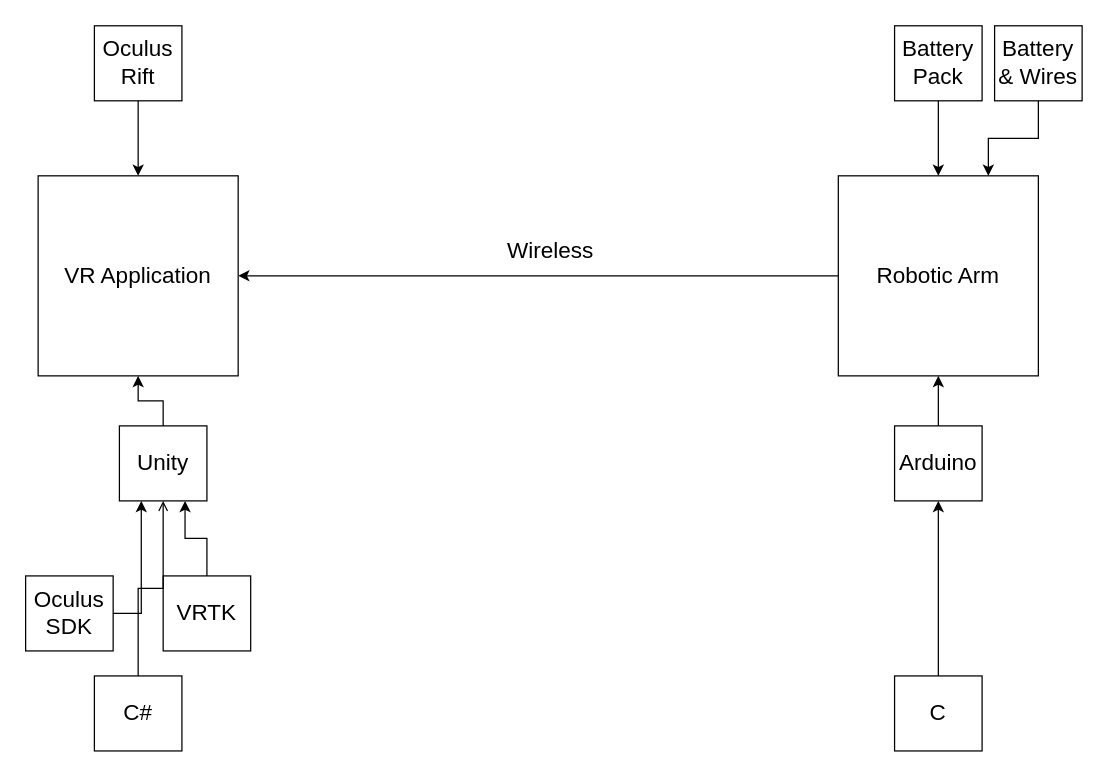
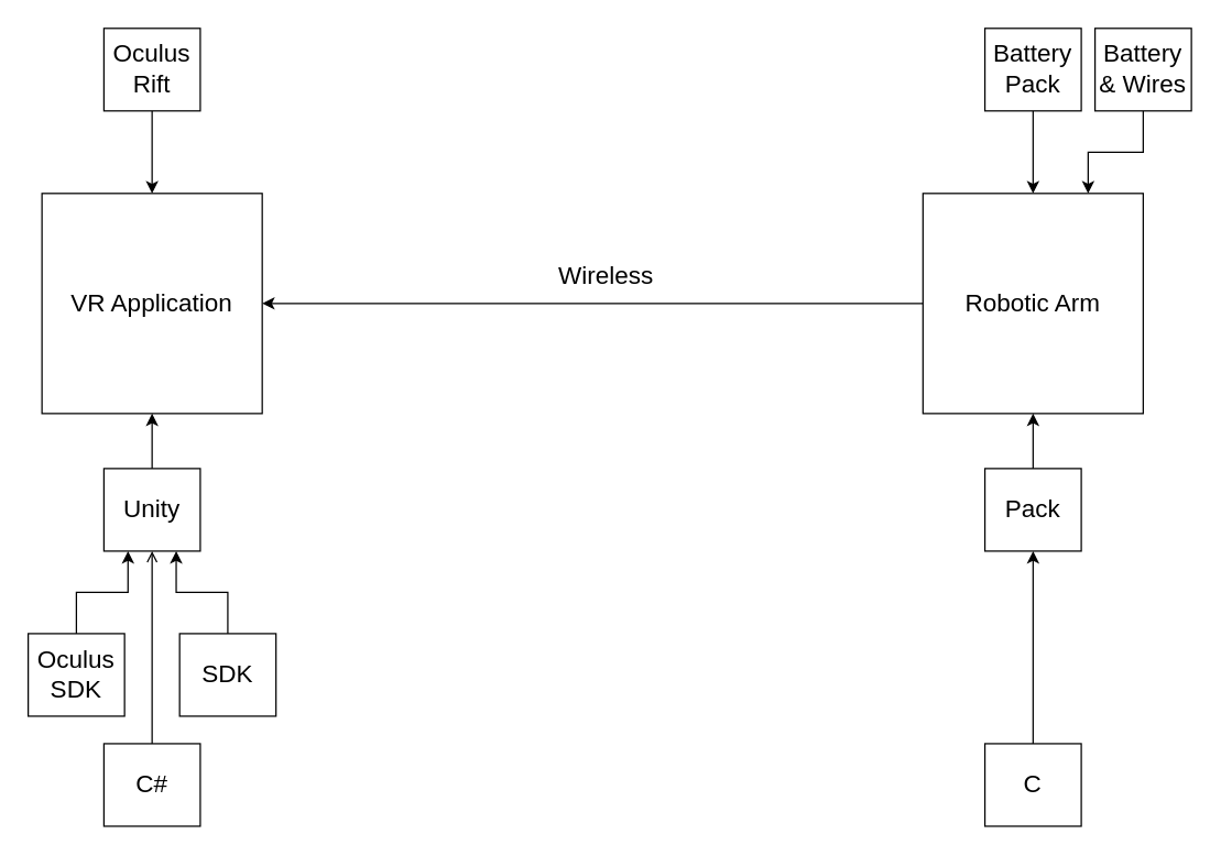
  <mxCell id="0" />
  <mxCell id="1" parent="0" />
  <mxCell id="2" value="&lt;font style=&quot;font-size: 18px&quot;&gt;VR Application&lt;/font&gt;" style="whiteSpace=wrap;html=1;aspect=fixed;" vertex="1" parent="1"><mxGeometry x="30" y="140" width="160" height="160" as="geometry" /></mxCell>
  <mxCell id="3" style="edgeStyle=orthogonalEdgeStyle;rounded=0;orthogonalLoop=1;jettySize=auto;html=1;entryX=1;entryY=0.5;entryDx=0;entryDy=0;" edge="1" parent="1" source="4" target="2"><mxGeometry relative="1" as="geometry" /></mxCell>
  <mxCell id="4" value="&lt;font style=&quot;font-size: 18px&quot;&gt;Robotic Arm&lt;/font&gt;" style="whiteSpace=wrap;html=1;aspect=fixed;" vertex="1" parent="1"><mxGeometry x="670" y="140" width="160" height="160" as="geometry" /></mxCell>
  <mxCell id="5" value="&lt;font style=&quot;font-size: 18px&quot;&gt;Wireless&lt;/font&gt;" style="text;html=1;strokeColor=none;fillColor=none;align=center;verticalAlign=middle;whiteSpace=wrap;rounded=0;" vertex="1" parent="1"><mxGeometry x="419.5" y="190" width="40" height="20" as="geometry" /></mxCell>
  <mxCell id="6" style="edgeStyle=orthogonalEdgeStyle;rounded=0;orthogonalLoop=1;jettySize=auto;html=1;entryX=0.5;entryY=1;entryDx=0;entryDy=0;" edge="1" parent="1" source="7" target="2"><mxGeometry relative="1" as="geometry" /></mxCell>
- <mxCell id="7" value="&lt;span style=&quot;font-size: 18px ; white-space: normal&quot;&gt;Unity&lt;/span&gt;" style="rounded=0;whiteSpace=wrap;html=1;" vertex="1" parent="1"><mxGeometry x="95" y="340" width="70" height="60" as="geometry" /></mxCell>
+ <mxCell id="7" value="&lt;span style=&quot;font-size: 18px ; white-space: normal&quot;&gt;Unity&lt;/span&gt;" style="rounded=0;whiteSpace=wrap;html=1;" vertex="1" parent="1"><mxGeometry x="75" y="340" width="70" height="60" as="geometry" /></mxCell>
  <mxCell id="8" style="edgeStyle=orthogonalEdgeStyle;rounded=0;orthogonalLoop=1;jettySize=auto;html=1;entryX=0.25;entryY=1;entryDx=0;entryDy=0;" edge="1" parent="1" source="9" target="7"><mxGeometry relative="1" as="geometry" /></mxCell>
  <mxCell id="9" value="&lt;span style=&quot;font-size: 18px&quot;&gt;Oculus SDK&lt;/span&gt;" style="rounded=0;whiteSpace=wrap;html=1;" vertex="1" parent="1"><mxGeometry x="20" y="460" width="70" height="60" as="geometry" /></mxCell>
  <mxCell id="10" style="edgeStyle=orthogonalEdgeStyle;rounded=0;orthogonalLoop=1;jettySize=auto;html=1;entryX=0.75;entryY=1;entryDx=0;entryDy=0;" edge="1" parent="1" source="11" target="7"><mxGeometry relative="1" as="geometry" /></mxCell>
- <mxCell id="11" value="&lt;span style=&quot;font-size: 18px&quot;&gt;VRTK&lt;/span&gt;" style="rounded=0;whiteSpace=wrap;html=1;" vertex="1" parent="1"><mxGeometry x="130" y="460" width="70" height="60" as="geometry" /></mxCell>
+ <mxCell id="11" value="&lt;span style=&quot;font-size: 18px&quot;&gt;SDK&lt;/span&gt;" style="rounded=0;whiteSpace=wrap;html=1;" vertex="1" parent="1"><mxGeometry x="130" y="460" width="70" height="60" as="geometry" /></mxCell>
  <mxCell id="12" style="edgeStyle=orthogonalEdgeStyle;rounded=0;orthogonalLoop=1;jettySize=auto;html=1;entryX=0.5;entryY=0;entryDx=0;entryDy=0;" edge="1" parent="1" source="13" target="2"><mxGeometry relative="1" as="geometry" /></mxCell>
  <mxCell id="13" value="&lt;span style=&quot;font-size: 18px ; white-space: normal&quot;&gt;Oculus Rift&lt;/span&gt;" style="rounded=0;whiteSpace=wrap;html=1;" vertex="1" parent="1"><mxGeometry x="75" y="20" width="70" height="60" as="geometry" /></mxCell>
  <mxCell id="14" style="edgeStyle=orthogonalEdgeStyle;rounded=0;orthogonalLoop=1;jettySize=auto;html=1;entryX=0.5;entryY=0;entryDx=0;entryDy=0;" edge="1" parent="1" source="15" target="4"><mxGeometry relative="1" as="geometry" /></mxCell>
  <mxCell id="15" value="&lt;span style=&quot;font-size: 18px ; white-space: normal&quot;&gt;Battery Pack&lt;br&gt;&lt;/span&gt;" style="rounded=0;whiteSpace=wrap;html=1;" vertex="1" parent="1"><mxGeometry x="715" y="20" width="70" height="60" as="geometry" /></mxCell>
  <mxCell id="16" style="edgeStyle=orthogonalEdgeStyle;rounded=0;orthogonalLoop=1;jettySize=auto;html=1;entryX=0.5;entryY=1;entryDx=0;entryDy=0;" edge="1" parent="1" source="17" target="4"><mxGeometry relative="1" as="geometry" /></mxCell>
- <mxCell id="17" value="&lt;span style=&quot;font-size: 18px ; white-space: normal&quot;&gt;Arduino&lt;br&gt;&lt;/span&gt;" style="rounded=0;whiteSpace=wrap;html=1;" vertex="1" parent="1"><mxGeometry x="715" y="340" width="70" height="60" as="geometry" /></mxCell>
+ <mxCell id="17" value="&lt;span style=&quot;font-size: 18px ; white-space: normal&quot;&gt;Pack&lt;br&gt;&lt;/span&gt;" style="rounded=0;whiteSpace=wrap;html=1;" vertex="1" parent="1"><mxGeometry x="715" y="340" width="70" height="60" as="geometry" /></mxCell>
  <mxCell id="18" style="edgeStyle=orthogonalEdgeStyle;rounded=0;orthogonalLoop=1;jettySize=auto;html=1;entryX=0.5;entryY=1;entryDx=0;entryDy=0;endArrow=open;" edge="1" parent="1" source="19" target="7"><mxGeometry relative="1" as="geometry" /></mxCell>
  <mxCell id="19" value="&lt;span style=&quot;font-size: 18px&quot;&gt;C#&lt;/span&gt;" style="rounded=0;whiteSpace=wrap;html=1;" vertex="1" parent="1"><mxGeometry x="75" y="540" width="70" height="60" as="geometry" /></mxCell>
  <mxCell id="20" style="edgeStyle=orthogonalEdgeStyle;rounded=0;orthogonalLoop=1;jettySize=auto;html=1;entryX=0.5;entryY=1;entryDx=0;entryDy=0;" edge="1" parent="1" source="21" target="17"><mxGeometry relative="1" as="geometry" /></mxCell>
  <mxCell id="21" value="&lt;span style=&quot;font-size: 18px ; white-space: normal&quot;&gt;C&lt;br&gt;&lt;/span&gt;" style="rounded=0;whiteSpace=wrap;html=1;" vertex="1" parent="1"><mxGeometry x="715" y="540" width="70" height="60" as="geometry" /></mxCell>
  <mxCell id="22" style="edgeStyle=orthogonalEdgeStyle;rounded=0;orthogonalLoop=1;jettySize=auto;html=1;entryX=0.75;entryY=0;entryDx=0;entryDy=0;" edge="1" parent="1" source="23" target="4"><mxGeometry relative="1" as="geometry" /></mxCell>
  <mxCell id="23" value="&lt;span style=&quot;font-size: 18px ; white-space: normal&quot;&gt;Battery &amp;amp; Wires&lt;br&gt;&lt;/span&gt;" style="rounded=0;whiteSpace=wrap;html=1;" vertex="1" parent="1"><mxGeometry x="795" y="20" width="70" height="60" as="geometry" /></mxCell>
